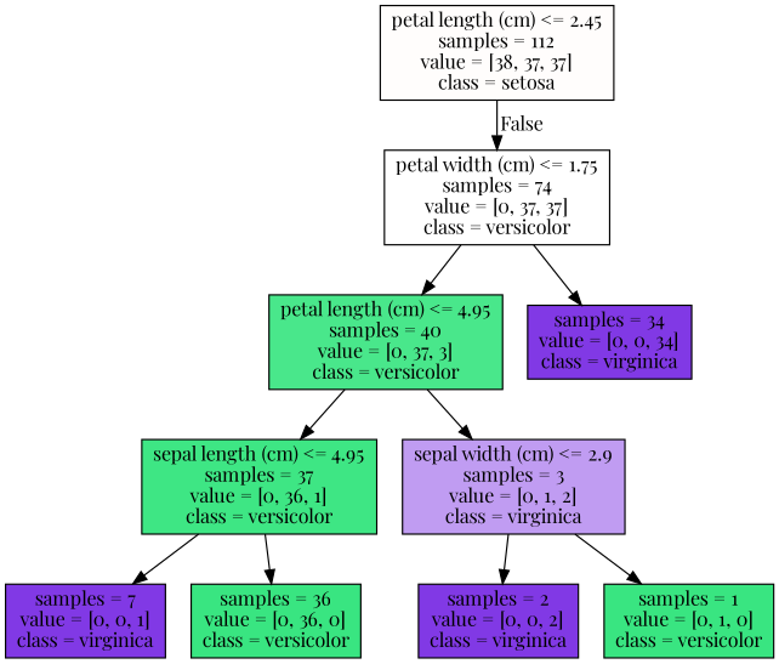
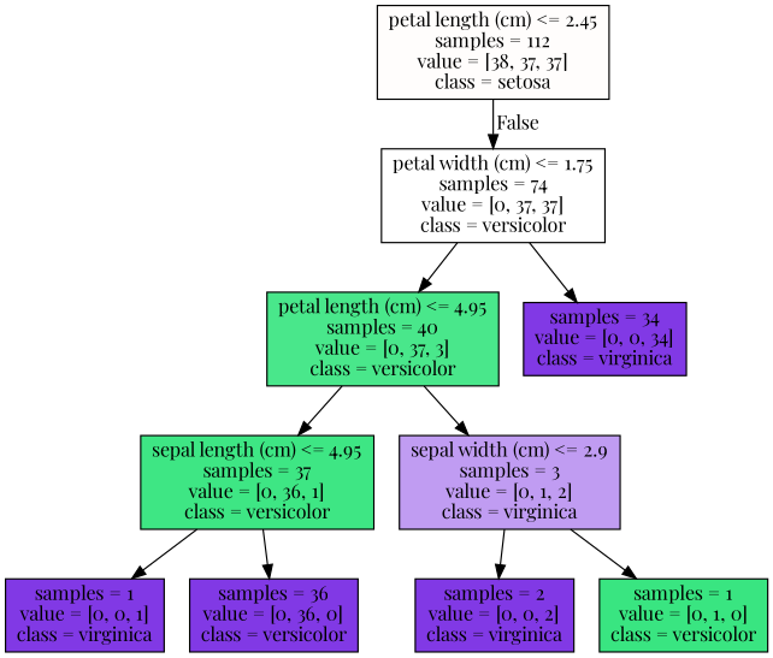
  digraph {
    fontname="Playfair Display"
    node [color=black fillcolor="#8139e5" fontname="Playfair Display" shape=box style=filled]
    edge [fontname="Playfair Display"]
    n1 [fillcolor="#fffdfc" label="petal length (cm) <= 2.45\nsamples = 112\nvalue = [38, 37, 37]\nclass = setosa"]
    n2 [fillcolor="#ffffff" label="petal width (cm) <= 1.75\nsamples = 74\nvalue = [0, 37, 37]\nclass = versicolor"]
    n3 [fillcolor="#49e78b" label="petal length (cm) <= 4.95\nsamples = 40\nvalue = [0, 37, 3]\nclass = versicolor"]
    n4 [label="samples = 34\nvalue = [0, 0, 34]\nclass = virginica"]
    n5 [fillcolor="#3ee684" label="sepal length (cm) <= 4.95\nsamples = 37\nvalue = [0, 36, 1]\nclass = versicolor"]
    n6 [fillcolor="#c09cf2" label="sepal width (cm) <= 2.9\nsamples = 3\nvalue = [0, 1, 2]\nclass = virginica"]
-   n7 [label="samples = 7\nvalue = [0, 0, 1]\nclass = virginica"]
-   n8 [fillcolor="#39e581" label="samples = 36\nvalue = [0, 36, 0]\nclass = versicolor"]
+   n7 [label="samples = 1\nvalue = [0, 0, 1]\nclass = virginica"]
+   n8 [label="samples = 36\nvalue = [0, 36, 0]\nclass = versicolor"]
    n9 [label="samples = 2\nvalue = [0, 0, 2]\nclass = virginica"]
    n10 [fillcolor="#39e581" label="samples = 1\nvalue = [0, 1, 0]\nclass = versicolor"]
    n1 -> n2 [headlabel=False labelangle=-45 labeldistance=2.5]
    n2 -> n3
    n2 -> n4
    n3 -> n5
    n3 -> n6
    n5 -> n7
    n5 -> n8
    n6 -> n9
    n6 -> n10
  }
